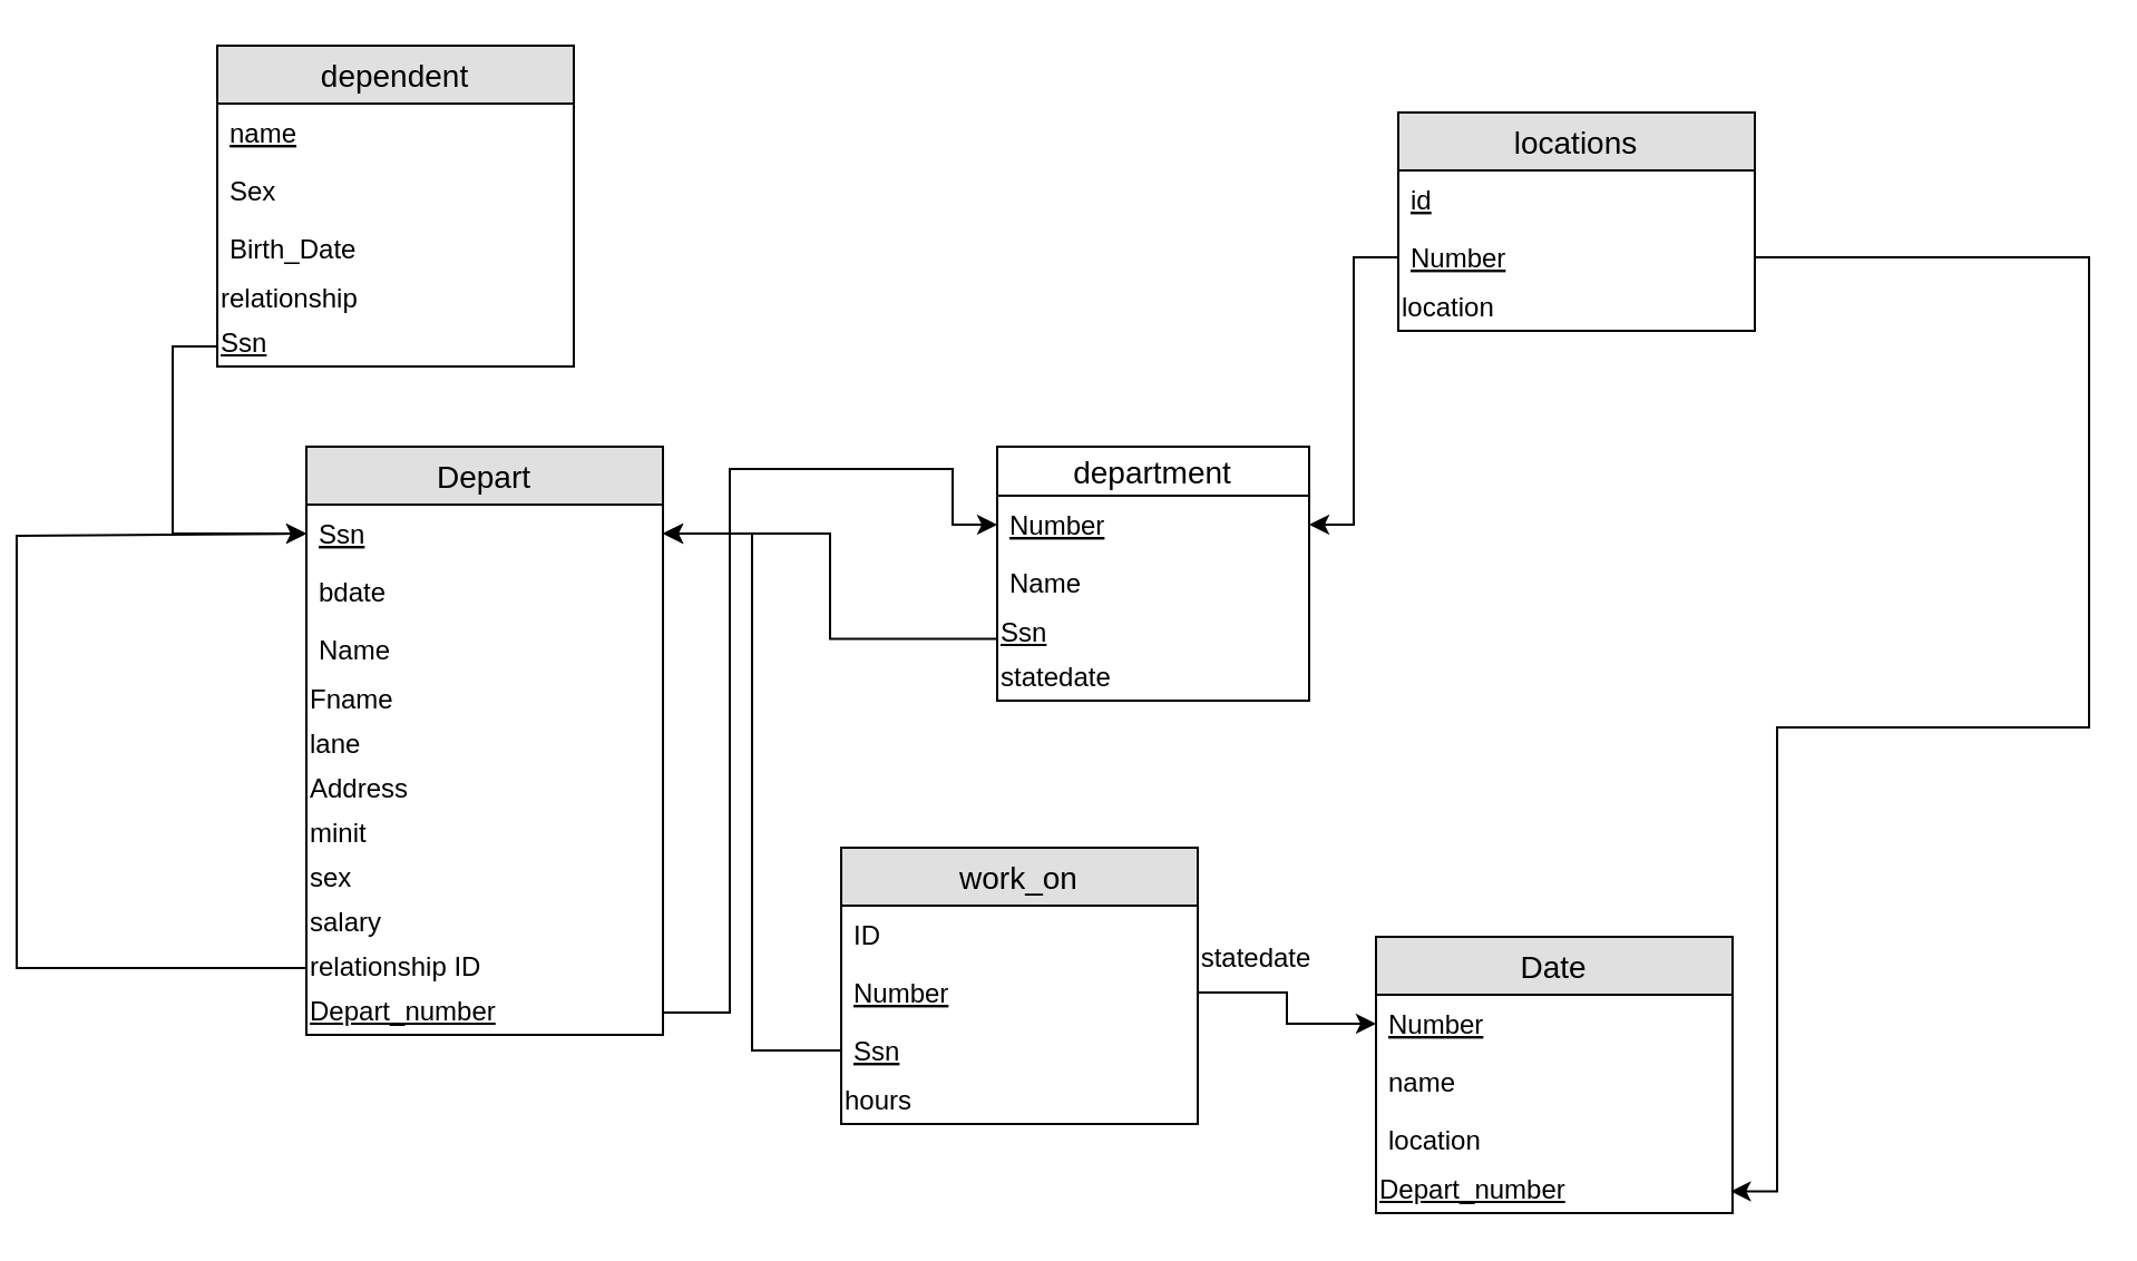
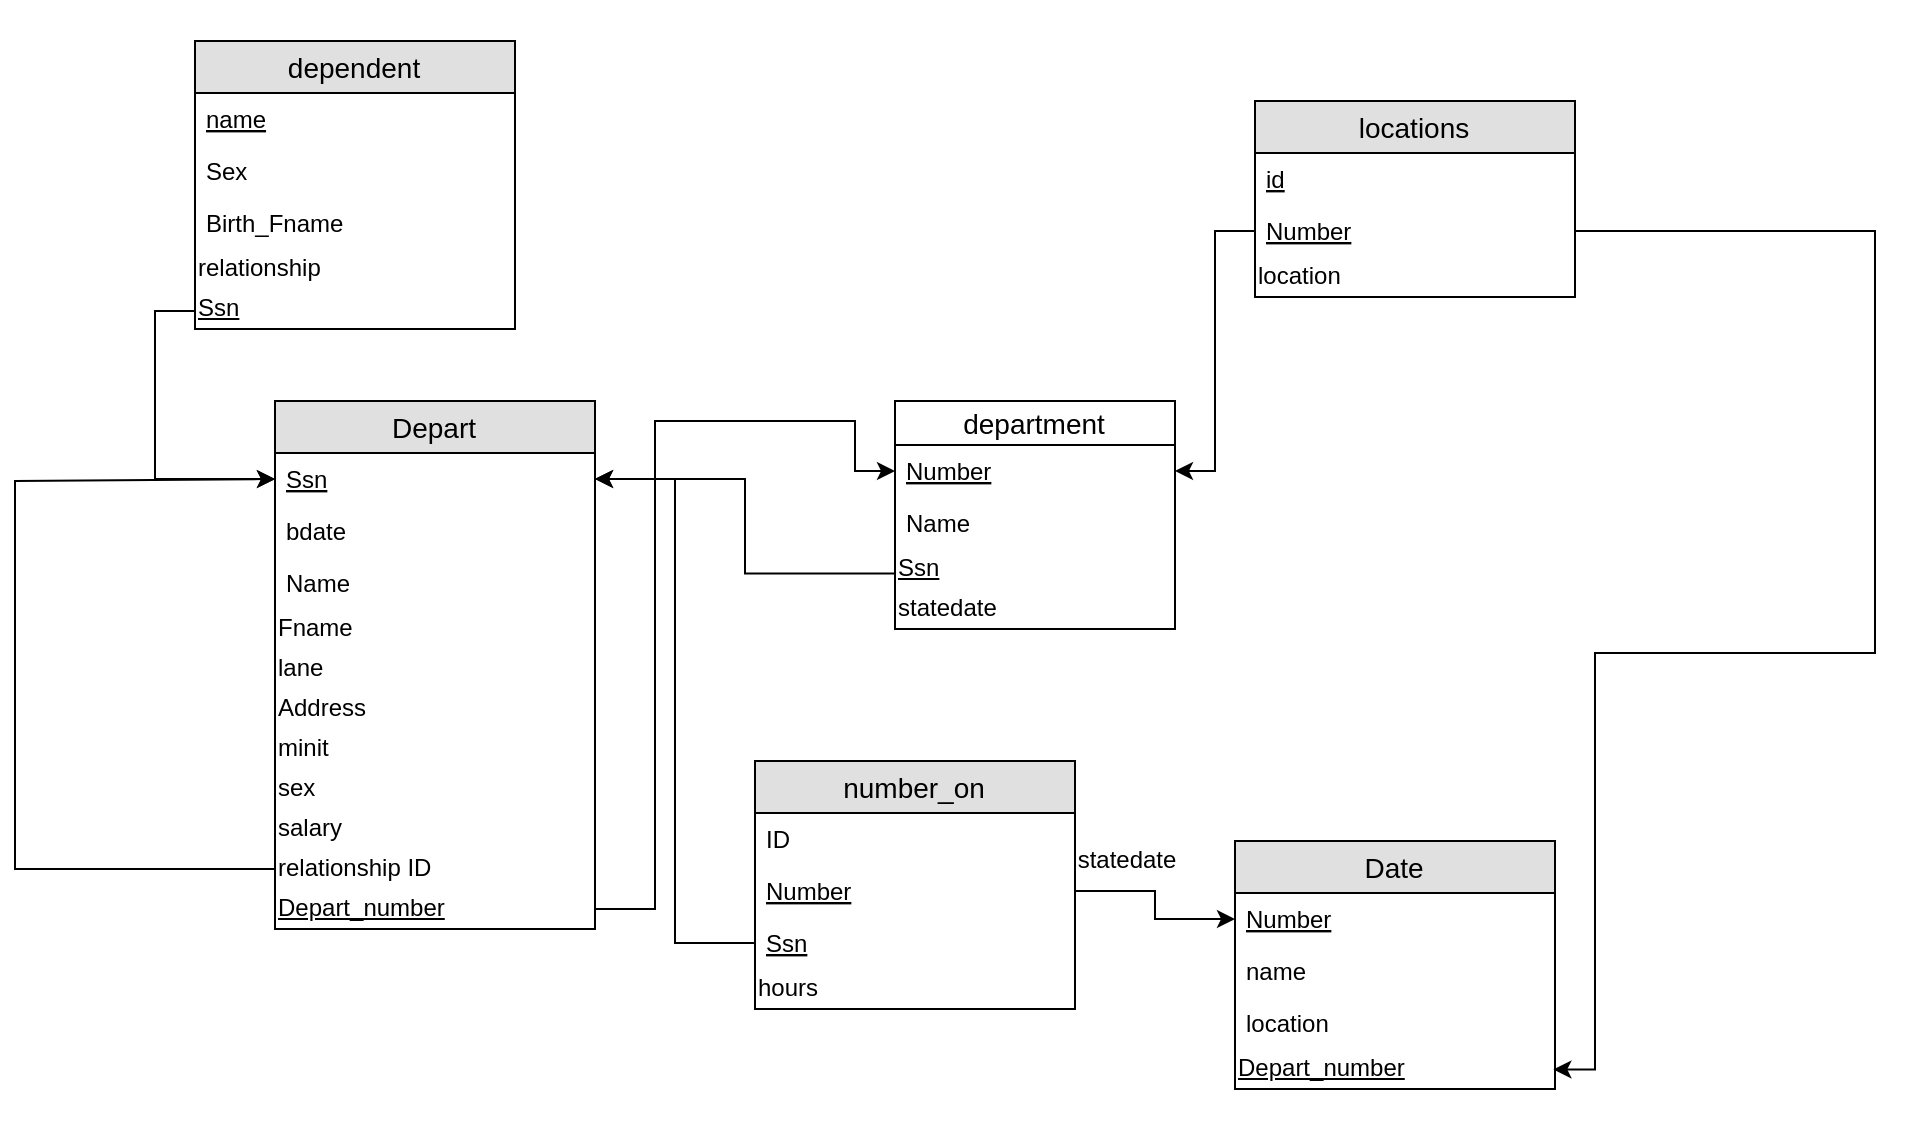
  <mxCell id="0" />
  <mxCell id="1" parent="0" />
  <mxCell id="2" value="Depart" style="swimlane;fontStyle=0;childLayout=stackLayout;horizontal=1;startSize=26;fillColor=#e0e0e0;horizontalStack=0;resizeParent=1;resizeParentMax=0;resizeLast=0;collapsible=1;marginBottom=0;swimlaneFillColor=#ffffff;align=center;fontSize=14;" vertex="1" parent="1"><mxGeometry y="200" width="160" height="264" as="geometry" x="60" /></mxCell>
  <mxCell id="3" value="Ssn" style="text;strokeColor=none;fillColor=none;spacingLeft=4;spacingRight=4;overflow=hidden;rotatable=0;points=[[0,0.5],[1,0.5]];portConstraint=eastwest;fontSize=12;fontStyle=4" vertex="1" parent="2"><mxGeometry y="26" width="160" height="26" as="geometry" /></mxCell>
  <mxCell id="4" value="bdate" style="text;strokeColor=none;fillColor=none;spacingLeft=4;spacingRight=4;overflow=hidden;rotatable=0;points=[[0,0.5],[1,0.5]];portConstraint=eastwest;fontSize=12;" vertex="1" parent="2"><mxGeometry y="52" width="160" height="26" as="geometry" /></mxCell>
  <mxCell id="5" value="Name" style="text;strokeColor=none;fillColor=none;spacingLeft=4;spacingRight=4;overflow=hidden;rotatable=0;points=[[0,0.5],[1,0.5]];portConstraint=eastwest;fontSize=12;" vertex="1" parent="2"><mxGeometry y="78" width="160" height="26" as="geometry" /></mxCell>
  <mxCell id="6" value="Fname" style="text;html=1;align=left;verticalAlign=middle;resizable=0;points=[];autosize=1;" vertex="1" parent="2"><mxGeometry y="104" width="160" height="20" as="geometry" /></mxCell>
  <mxCell id="7" value="lane" style="text;html=1;align=left;verticalAlign=middle;resizable=0;points=[];autosize=1;" vertex="1" parent="2"><mxGeometry y="124" width="160" height="20" as="geometry" /></mxCell>
  <mxCell id="8" value="Address" style="text;html=1;align=left;verticalAlign=middle;resizable=0;points=[];autosize=1;" vertex="1" parent="2"><mxGeometry y="144" width="160" height="20" as="geometry" /></mxCell>
  <mxCell id="9" value="minit" style="text;html=1;align=left;verticalAlign=middle;resizable=0;points=[];autosize=1;" vertex="1" parent="2"><mxGeometry y="164" width="160" height="20" as="geometry" /></mxCell>
  <mxCell id="10" value="sex" style="text;html=1;align=left;verticalAlign=middle;resizable=0;points=[];autosize=1;" vertex="1" parent="2"><mxGeometry y="184" width="160" height="20" as="geometry" /></mxCell>
  <mxCell id="11" value="salary" style="text;html=1;align=left;verticalAlign=middle;resizable=0;points=[];autosize=1;" vertex="1" parent="2"><mxGeometry y="204" width="160" height="20" as="geometry" /></mxCell>
  <mxCell id="12" value="relationship ID" style="text;html=1;align=left;verticalAlign=middle;resizable=0;points=[];autosize=1;" vertex="1" parent="2"><mxGeometry y="224" width="160" height="20" as="geometry" /></mxCell>
  <mxCell id="13" style="edgeStyle=orthogonalEdgeStyle;rounded=0;orthogonalLoop=1;jettySize=auto;html=1;entryX=0;entryY=0.5;entryDx=0;entryDy=0;" edge="1" parent="2" source="12" target="3"><mxGeometry relative="1" as="geometry"><mxPoint x="-80" y="40" as="targetPoint" /><Array as="points"><mxPoint x="-130" y="234" /><mxPoint x="-130" y="40" /></Array></mxGeometry></mxCell>
  <mxCell id="14" value="&lt;u&gt;Depart_number&lt;/u&gt;" style="text;html=1;align=left;verticalAlign=middle;resizable=0;points=[];autosize=1;" vertex="1" parent="2"><mxGeometry y="244" width="160" height="20" as="geometry" /></mxCell>
  <mxCell id="15" value="department" style="swimlane;fontStyle=0;childLayout=stackLayout;horizontal=1;startSize=22;fillColor=none;horizontalStack=0;resizeParent=1;resizeParentMax=0;resizeLast=0;collapsible=1;marginBottom=0;swimlaneFillColor=#ffffff;align=center;fontSize=14;" vertex="1" parent="1"><mxGeometry x="370" y="200" width="140" height="114" as="geometry" /></mxCell>
  <mxCell id="16" value="Number" style="text;strokeColor=none;fillColor=none;spacingLeft=4;spacingRight=4;overflow=hidden;rotatable=0;points=[[0,0.5],[1,0.5]];portConstraint=eastwest;fontSize=12;fontStyle=4" vertex="1" parent="15"><mxGeometry y="22" width="140" height="26" as="geometry" /></mxCell>
  <mxCell id="17" value="Name" style="text;strokeColor=none;fillColor=none;spacingLeft=4;spacingRight=4;overflow=hidden;rotatable=0;points=[[0,0.5],[1,0.5]];portConstraint=eastwest;fontSize=12;" vertex="1" parent="15"><mxGeometry y="48" width="140" height="26" as="geometry" /></mxCell>
  <mxCell id="18" value="&lt;u&gt;Ssn&lt;/u&gt;" style="text;html=1;align=left;verticalAlign=middle;resizable=0;points=[];autosize=1;" vertex="1" parent="15"><mxGeometry y="74" width="140" height="20" as="geometry" /></mxCell>
  <mxCell id="19" value="statedate" style="text;html=1;align=left;verticalAlign=middle;resizable=0;points=[];autosize=1;" vertex="1" parent="15"><mxGeometry y="94" width="140" height="20" as="geometry" /></mxCell>
  <mxCell id="20" value="locations" style="swimlane;fontStyle=0;childLayout=stackLayout;horizontal=1;startSize=26;fillColor=#e0e0e0;horizontalStack=0;resizeParent=1;resizeParentMax=0;resizeLast=0;collapsible=1;marginBottom=0;swimlaneFillColor=#ffffff;align=center;fontSize=14;" vertex="1" parent="1"><mxGeometry x="550" y="50" width="160" height="98" as="geometry" /></mxCell>
  <mxCell id="21" value="id" style="text;strokeColor=none;fillColor=none;spacingLeft=4;spacingRight=4;overflow=hidden;rotatable=0;points=[[0,0.5],[1,0.5]];portConstraint=eastwest;fontSize=12;fontStyle=4" vertex="1" parent="20"><mxGeometry y="26" width="160" height="26" as="geometry" /></mxCell>
  <mxCell id="22" value="Number" style="text;strokeColor=none;fillColor=none;spacingLeft=4;spacingRight=4;overflow=hidden;rotatable=0;points=[[0,0.5],[1,0.5]];portConstraint=eastwest;fontSize=12;fontStyle=4" vertex="1" parent="20"><mxGeometry y="52" width="160" height="26" as="geometry" /></mxCell>
  <mxCell id="23" value="location" style="text;html=1;align=left;verticalAlign=middle;resizable=0;points=[];autosize=1;" vertex="1" parent="20"><mxGeometry y="78" width="160" height="20" as="geometry" /></mxCell>
  <mxCell id="24" style="edgeStyle=orthogonalEdgeStyle;rounded=0;orthogonalLoop=1;jettySize=auto;html=1;entryX=1;entryY=0.5;entryDx=0;entryDy=0;" edge="1" parent="1" source="22" target="16"><mxGeometry relative="1" as="geometry" /></mxCell>
  <mxCell id="25" value="Date" style="swimlane;fontStyle=0;childLayout=stackLayout;horizontal=1;startSize=26;fillColor=#e0e0e0;horizontalStack=0;resizeParent=1;resizeParentMax=0;resizeLast=0;collapsible=1;marginBottom=0;swimlaneFillColor=#ffffff;align=center;fontSize=14;" vertex="1" parent="1"><mxGeometry x="540" y="420" width="160" height="124" as="geometry" /></mxCell>
  <mxCell id="26" value="Number" style="text;strokeColor=none;fillColor=none;spacingLeft=4;spacingRight=4;overflow=hidden;rotatable=0;points=[[0,0.5],[1,0.5]];portConstraint=eastwest;fontSize=12;fontStyle=4" vertex="1" parent="25"><mxGeometry y="26" width="160" height="26" as="geometry" /></mxCell>
  <mxCell id="27" value="name" style="text;strokeColor=none;fillColor=none;spacingLeft=4;spacingRight=4;overflow=hidden;rotatable=0;points=[[0,0.5],[1,0.5]];portConstraint=eastwest;fontSize=12;" vertex="1" parent="25"><mxGeometry y="52" width="160" height="26" as="geometry" /></mxCell>
  <mxCell id="28" value="location" style="text;strokeColor=none;fillColor=none;spacingLeft=4;spacingRight=4;overflow=hidden;rotatable=0;points=[[0,0.5],[1,0.5]];portConstraint=eastwest;fontSize=12;" vertex="1" parent="25"><mxGeometry y="78" width="160" height="26" as="geometry" /></mxCell>
  <mxCell id="29" value="&lt;u&gt;Depart_number&lt;/u&gt;" style="text;html=1;align=left;verticalAlign=middle;resizable=0;points=[];autosize=1;" vertex="1" parent="25"><mxGeometry y="104" width="160" height="20" as="geometry" /></mxCell>
  <mxCell id="30" value="dependent" style="swimlane;fontStyle=0;childLayout=stackLayout;horizontal=1;startSize=26;fillColor=#e0e0e0;horizontalStack=0;resizeParent=1;resizeParentMax=0;resizeLast=0;collapsible=1;marginBottom=0;swimlaneFillColor=#ffffff;align=center;fontSize=14;" vertex="1" parent="1"><mxGeometry x="20" y="20" width="160" height="144" as="geometry" /></mxCell>
  <mxCell id="31" value="name" style="text;strokeColor=none;fillColor=none;spacingLeft=4;spacingRight=4;overflow=hidden;rotatable=0;points=[[0,0.5],[1,0.5]];portConstraint=eastwest;fontSize=12;fontStyle=4" vertex="1" parent="30"><mxGeometry y="26" width="160" height="26" as="geometry" /></mxCell>
  <mxCell id="32" value="Sex" style="text;strokeColor=none;fillColor=none;spacingLeft=4;spacingRight=4;overflow=hidden;rotatable=0;points=[[0,0.5],[1,0.5]];portConstraint=eastwest;fontSize=12;" vertex="1" parent="30"><mxGeometry y="52" width="160" height="26" as="geometry" /></mxCell>
- <mxCell id="33" value="Birth_Date" style="text;strokeColor=none;fillColor=none;spacingLeft=4;spacingRight=4;overflow=hidden;rotatable=0;points=[[0,0.5],[1,0.5]];portConstraint=eastwest;fontSize=12;" vertex="1" parent="30"><mxGeometry y="78" width="160" height="26" as="geometry" /></mxCell>
+ <mxCell id="33" value="Birth_Fname" style="text;strokeColor=none;fillColor=none;spacingLeft=4;spacingRight=4;overflow=hidden;rotatable=0;points=[[0,0.5],[1,0.5]];portConstraint=eastwest;fontSize=12;" vertex="1" parent="30"><mxGeometry y="78" width="160" height="26" as="geometry" /></mxCell>
  <mxCell id="34" value="relationship" style="text;html=1;align=left;verticalAlign=middle;resizable=0;points=[];autosize=1;" vertex="1" parent="30"><mxGeometry y="104" width="160" height="20" as="geometry" /></mxCell>
  <mxCell id="35" value="&lt;u&gt;Ssn&lt;/u&gt;" style="text;html=1;align=left;verticalAlign=middle;resizable=0;points=[];autosize=1;" vertex="1" parent="30"><mxGeometry y="124" width="160" height="20" as="geometry" /></mxCell>
  <mxCell id="36" style="edgeStyle=orthogonalEdgeStyle;rounded=0;orthogonalLoop=1;jettySize=auto;html=1;entryX=0;entryY=0.5;entryDx=0;entryDy=0;exitX=0;exitY=0.55;exitDx=0;exitDy=0;exitPerimeter=0;" edge="1" parent="1" source="35" target="3"><mxGeometry relative="1" as="geometry"><mxPoint x="10" y="160" as="sourcePoint" /></mxGeometry></mxCell>
  <mxCell id="37" style="edgeStyle=orthogonalEdgeStyle;rounded=0;orthogonalLoop=1;jettySize=auto;html=1;entryX=1;entryY=0.5;entryDx=0;entryDy=0;exitX=-0.003;exitY=0.61;exitDx=0;exitDy=0;exitPerimeter=0;" edge="1" parent="1" source="18" target="3"><mxGeometry relative="1" as="geometry"><mxPoint x="330" y="290" as="sourcePoint" /></mxGeometry></mxCell>
  <mxCell id="38" style="edgeStyle=orthogonalEdgeStyle;rounded=0;orthogonalLoop=1;jettySize=auto;html=1;entryX=0.995;entryY=0.51;entryDx=0;entryDy=0;entryPerimeter=0;" edge="1" parent="1" source="22" target="29"><mxGeometry relative="1" as="geometry"><Array as="points"><mxPoint x="860" y="115" /><mxPoint x="860" y="326" /><mxPoint x="720" y="326" /><mxPoint x="720" y="534" /></Array></mxGeometry></mxCell>
- <mxCell id="39" value="work_on" style="swimlane;fontStyle=0;childLayout=stackLayout;horizontal=1;startSize=26;fillColor=#e0e0e0;horizontalStack=0;resizeParent=1;resizeParentMax=0;resizeLast=0;collapsible=1;marginBottom=0;swimlaneFillColor=#ffffff;align=center;fontSize=14;" vertex="1" parent="1"><mxGeometry x="300" y="380" width="160" height="124" as="geometry" /></mxCell>
+ <mxCell id="39" value="number_on" style="swimlane;fontStyle=0;childLayout=stackLayout;horizontal=1;startSize=26;fillColor=#e0e0e0;horizontalStack=0;resizeParent=1;resizeParentMax=0;resizeLast=0;collapsible=1;marginBottom=0;swimlaneFillColor=#ffffff;align=center;fontSize=14;" vertex="1" parent="1"><mxGeometry x="300" y="380" width="160" height="124" as="geometry" /></mxCell>
  <mxCell id="40" value="ID" style="text;strokeColor=none;fillColor=none;spacingLeft=4;spacingRight=4;overflow=hidden;rotatable=0;points=[[0,0.5],[1,0.5]];portConstraint=eastwest;fontSize=12;" vertex="1" parent="39"><mxGeometry y="26" width="160" height="26" as="geometry" /></mxCell>
  <mxCell id="41" value="Number" style="text;strokeColor=none;fillColor=none;spacingLeft=4;spacingRight=4;overflow=hidden;rotatable=0;points=[[0,0.5],[1,0.5]];portConstraint=eastwest;fontSize=12;fontStyle=4" vertex="1" parent="39"><mxGeometry y="52" width="160" height="26" as="geometry" /></mxCell>
  <mxCell id="42" value="Ssn" style="text;strokeColor=none;fillColor=none;spacingLeft=4;spacingRight=4;overflow=hidden;rotatable=0;points=[[0,0.5],[1,0.5]];portConstraint=eastwest;fontSize=12;fontStyle=4" vertex="1" parent="39"><mxGeometry y="78" width="160" height="26" as="geometry" /></mxCell>
  <mxCell id="43" value="hours" style="text;html=1;align=left;verticalAlign=middle;resizable=0;points=[];autosize=1;" vertex="1" parent="39"><mxGeometry y="104" width="160" height="20" as="geometry" /></mxCell>
  <mxCell id="44" style="edgeStyle=orthogonalEdgeStyle;rounded=0;orthogonalLoop=1;jettySize=auto;html=1;entryX=0;entryY=0.5;entryDx=0;entryDy=0;" edge="1" parent="1" source="41" target="26"><mxGeometry relative="1" as="geometry" /></mxCell>
  <mxCell id="45" style="edgeStyle=orthogonalEdgeStyle;rounded=0;orthogonalLoop=1;jettySize=auto;html=1;entryX=1;entryY=0.5;entryDx=0;entryDy=0;" edge="1" parent="1" source="42" target="3"><mxGeometry relative="1" as="geometry" /></mxCell>
  <mxCell id="46" value="statedate" style="text;html=1;align=center;verticalAlign=middle;resizable=0;points=[];autosize=1;" vertex="1" parent="1"><mxGeometry x="451" y="420" width="70" height="20" as="geometry" /></mxCell>
  <mxCell id="47" style="edgeStyle=orthogonalEdgeStyle;rounded=0;orthogonalLoop=1;jettySize=auto;html=1;entryX=0;entryY=0.5;entryDx=0;entryDy=0;" edge="1" parent="1" source="14" target="16"><mxGeometry relative="1" as="geometry"><Array as="points"><mxPoint x="250" y="454" /><mxPoint x="250" y="210" /><mxPoint x="350" y="210" /><mxPoint x="350" y="235" /></Array></mxGeometry></mxCell>
